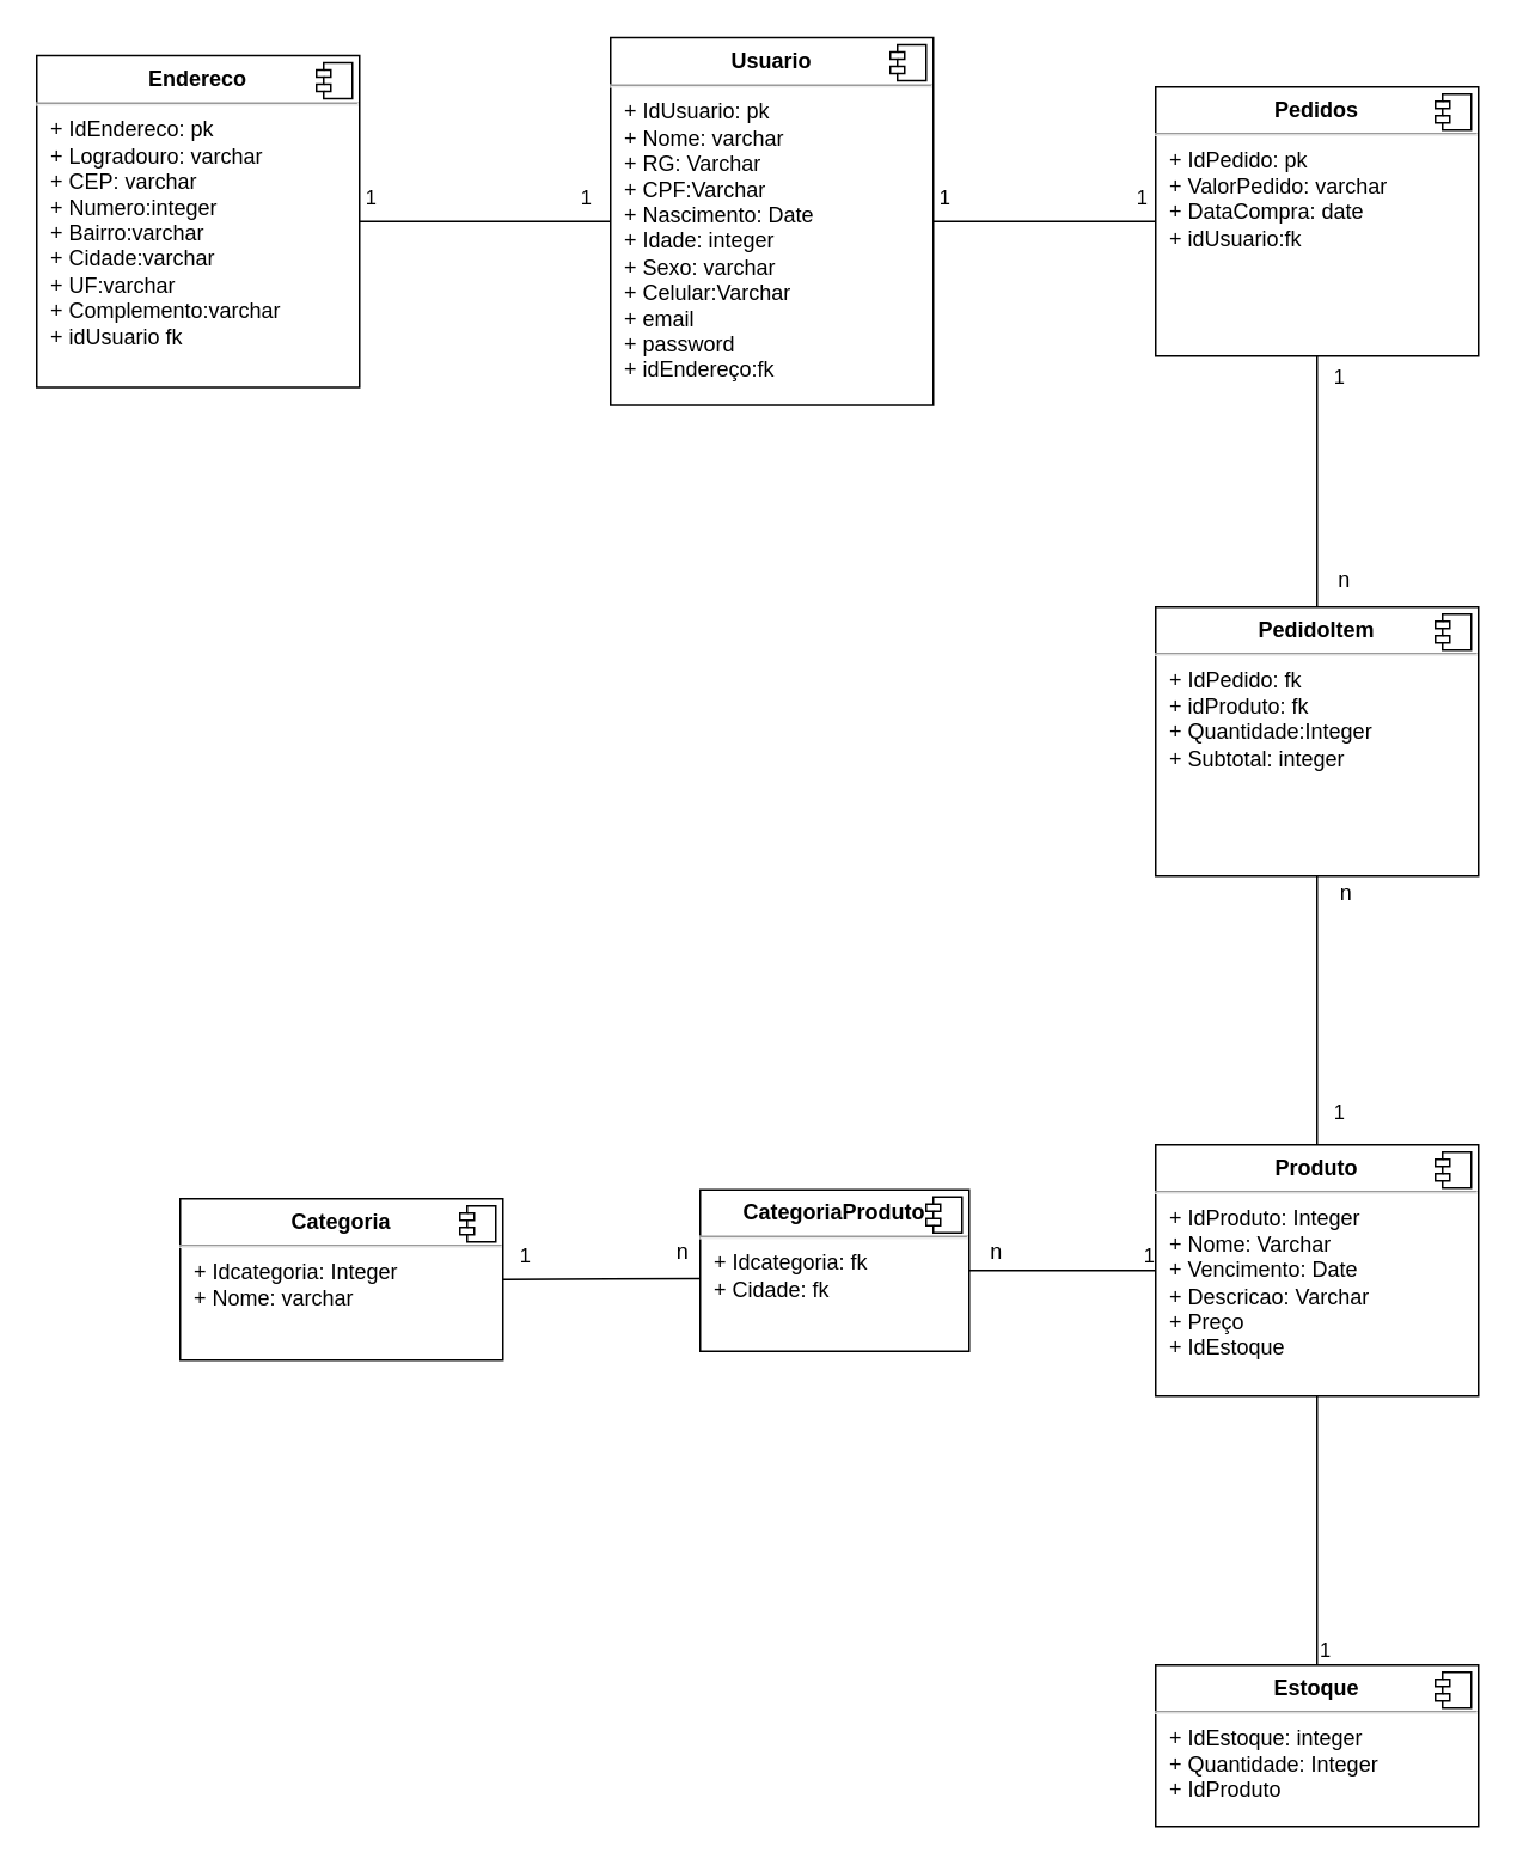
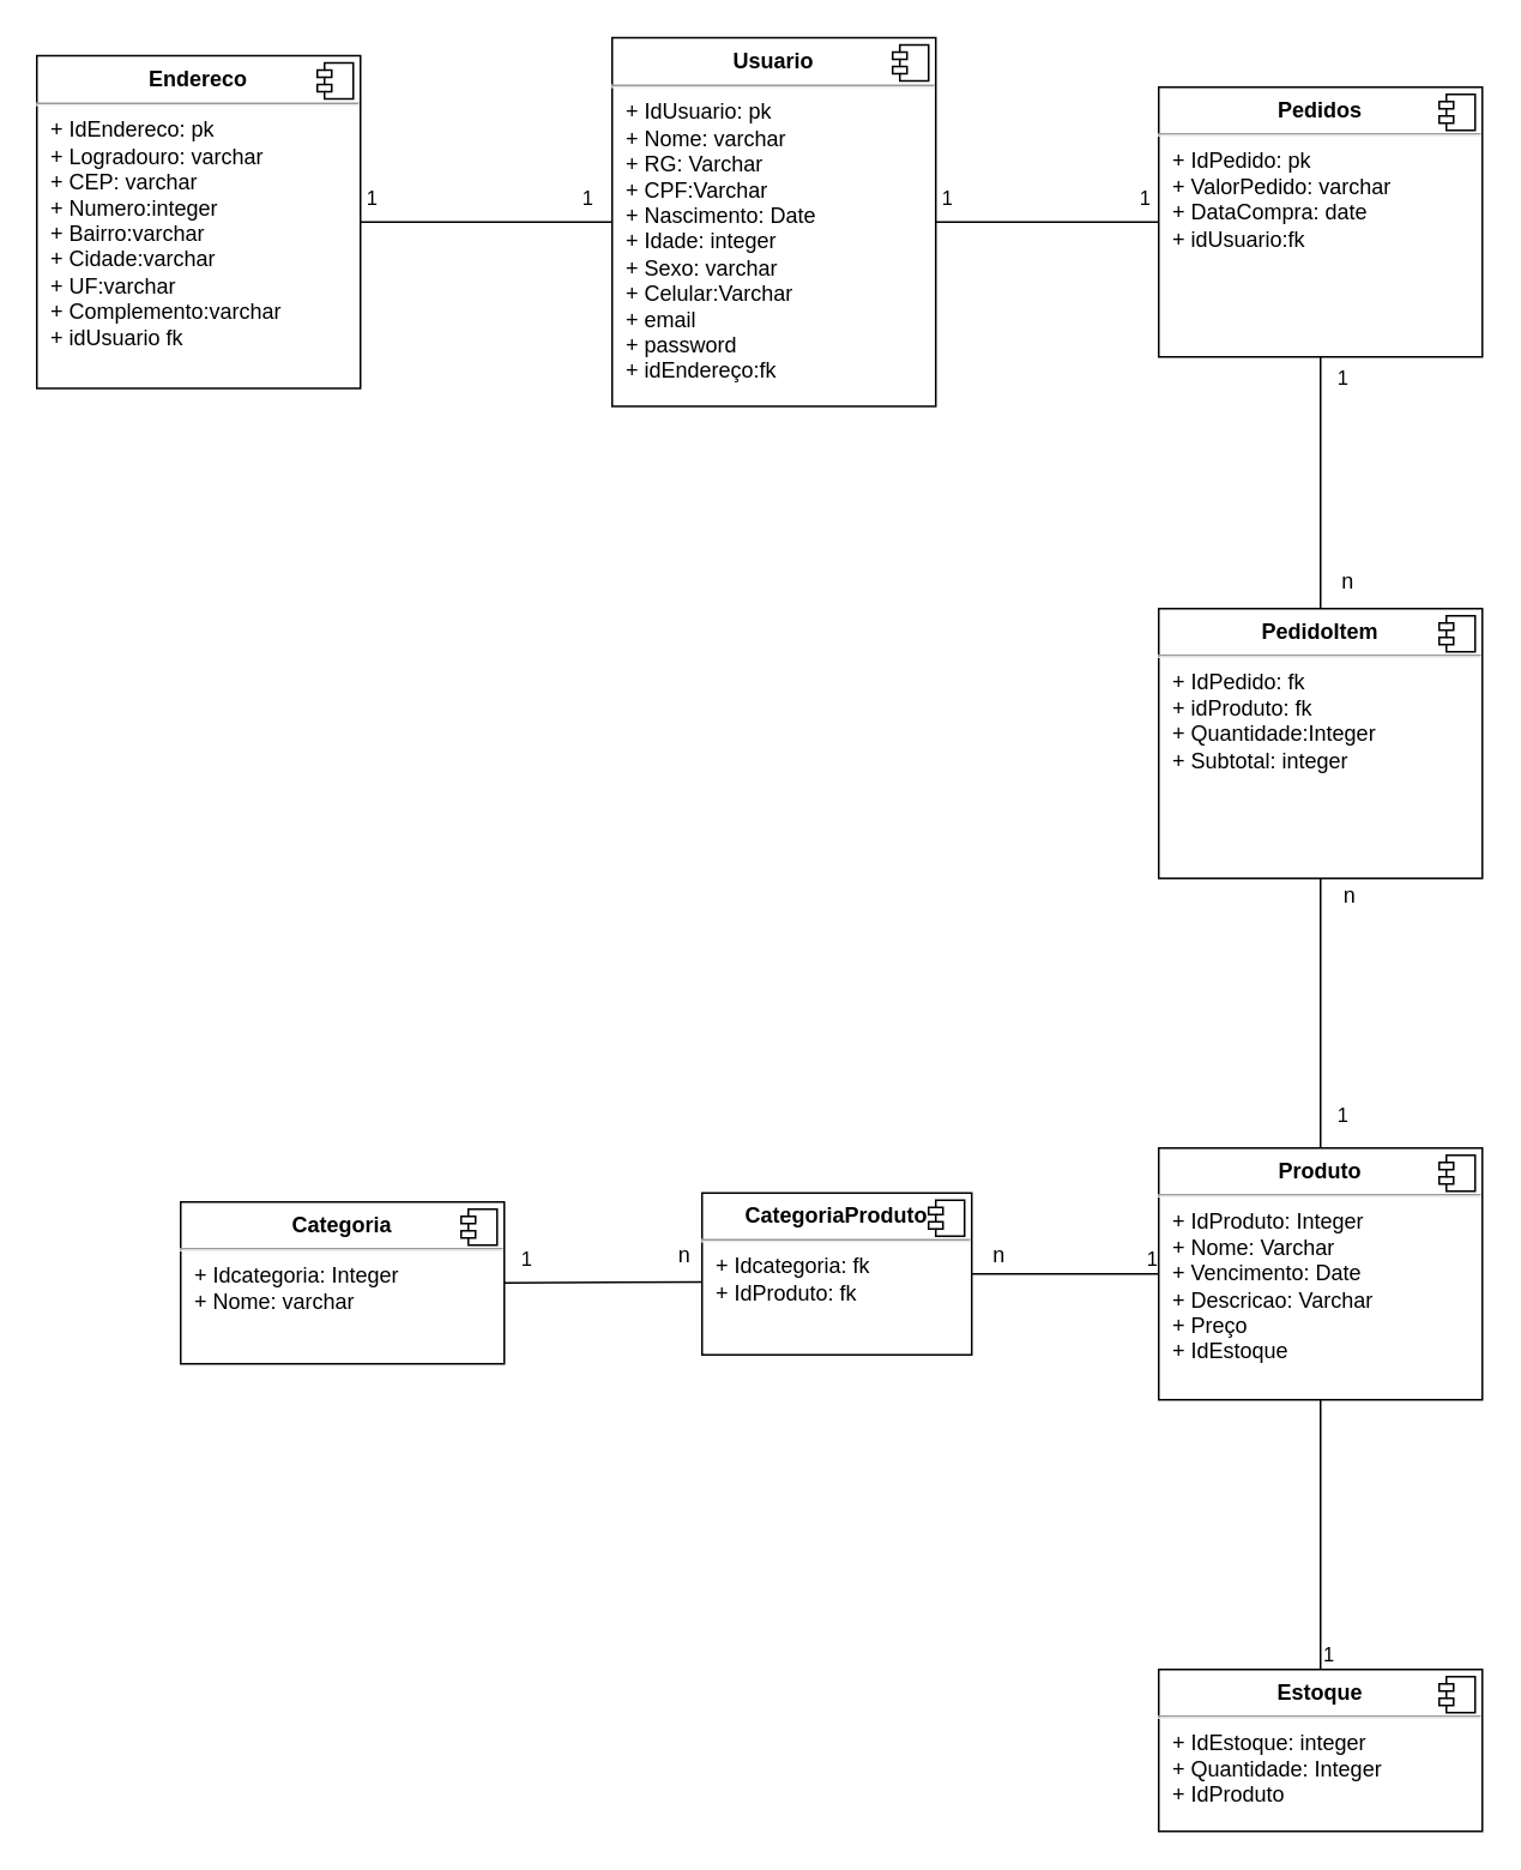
  <mxCell id="0" />
  <mxCell id="1" parent="0" />
  <mxCell id="2" value="&lt;p style=&quot;margin:0px;margin-top:6px;text-align:center;&quot;&gt;&lt;b&gt;Estoque&lt;/b&gt;&lt;br&gt;&lt;/p&gt;&lt;hr&gt;&lt;p style=&quot;margin:0px;margin-left:8px;&quot;&gt;+ IdEstoque: integer&lt;br&gt;+ Quantidade: Integer&lt;/p&gt;&lt;p style=&quot;margin:0px;margin-left:8px;&quot;&gt;+ IdProduto&lt;br&gt;&lt;/p&gt;&lt;p style=&quot;margin:0px;margin-left:8px;&quot;&gt;&lt;br&gt;&lt;/p&gt;" style="align=left;overflow=fill;html=1;dropTarget=0;" parent="1" vertex="1"><mxGeometry x="644" y="928" width="180" height="90" as="geometry" /></mxCell>
  <mxCell id="3" value="" style="shape=component;jettyWidth=8;jettyHeight=4;" parent="2" vertex="1"><mxGeometry x="1" width="20" height="20" relative="1" as="geometry"><mxPoint x="-24" y="4" as="offset" /></mxGeometry></mxCell>
  <mxCell id="4" value="&lt;p style=&quot;margin:0px;margin-top:6px;text-align:center;&quot;&gt;&lt;b&gt;Produto&lt;/b&gt;&lt;/p&gt;&lt;hr&gt;&lt;p style=&quot;margin:0px;margin-left:8px;&quot;&gt;+ IdProduto: Integer&lt;br&gt;+ Nome: Varchar&lt;/p&gt;&lt;p style=&quot;margin:0px;margin-left:8px;&quot;&gt;+ Vencimento: Date&lt;/p&gt;&lt;p style=&quot;margin:0px;margin-left:8px;&quot;&gt;+ Descricao: Varchar&lt;/p&gt;&lt;p style=&quot;margin:0px;margin-left:8px;&quot;&gt;+ Preço&lt;/p&gt;&lt;p style=&quot;margin:0px;margin-left:8px;&quot;&gt;+ IdEstoque&lt;br&gt;&lt;/p&gt;" style="align=left;overflow=fill;html=1;dropTarget=0;" parent="1" vertex="1"><mxGeometry x="644" y="638" width="180" height="140" as="geometry" /></mxCell>
  <mxCell id="5" value="" style="shape=component;jettyWidth=8;jettyHeight=4;" parent="4" vertex="1"><mxGeometry x="1" width="20" height="20" relative="1" as="geometry"><mxPoint x="-24" y="4" as="offset" /></mxGeometry></mxCell>
  <mxCell id="6" value="&lt;p style=&quot;margin:0px;margin-top:6px;text-align:center;&quot;&gt;&lt;b&gt;Categoria&lt;/b&gt;&lt;br&gt;&lt;/p&gt;&lt;hr&gt;&lt;p style=&quot;margin:0px;margin-left:8px;&quot;&gt;+ Idcategoria: Integer&lt;br&gt;+ Nome: varchar&lt;/p&gt;" style="align=left;overflow=fill;html=1;dropTarget=0;" parent="1" vertex="1"><mxGeometry x="100" y="668" width="180" height="90" as="geometry" /></mxCell>
  <mxCell id="7" value="" style="shape=component;jettyWidth=8;jettyHeight=4;" parent="6" vertex="1"><mxGeometry x="1" width="20" height="20" relative="1" as="geometry"><mxPoint x="-24" y="4" as="offset" /></mxGeometry></mxCell>
  <mxCell id="8" value="&lt;p style=&quot;margin:0px;margin-top:6px;text-align:center;&quot;&gt;&lt;b&gt;Pedidos&lt;/b&gt;&lt;br&gt;&lt;/p&gt;&lt;hr&gt;&lt;p style=&quot;margin:0px;margin-left:8px;&quot;&gt;+ IdPedido: pk&lt;br&gt;+ ValorPedido: varchar&lt;/p&gt;&lt;p style=&quot;margin:0px;margin-left:8px;&quot;&gt;+ DataCompra: date&lt;/p&gt;&lt;p style=&quot;margin:0px;margin-left:8px;&quot;&gt;+ idUsuario:fk&lt;br&gt;&lt;/p&gt;" style="align=left;overflow=fill;html=1;dropTarget=0;" parent="1" vertex="1"><mxGeometry x="644" y="48" width="180" height="150" as="geometry" /></mxCell>
  <mxCell id="9" value="" style="shape=component;jettyWidth=8;jettyHeight=4;" parent="8" vertex="1"><mxGeometry x="1" width="20" height="20" relative="1" as="geometry"><mxPoint x="-24" y="4" as="offset" /></mxGeometry></mxCell>
  <mxCell id="10" value="&lt;p style=&quot;margin:0px;margin-top:6px;text-align:center;&quot;&gt;&lt;b&gt;PedidoItem&lt;/b&gt;&lt;br&gt;&lt;/p&gt;&lt;hr&gt;&lt;p style=&quot;margin:0px;margin-left:8px;&quot;&gt;+ IdPedido: fk&lt;br&gt;+ idProduto: fk&lt;/p&gt;&lt;p style=&quot;margin:0px;margin-left:8px;&quot;&gt;+ Quantidade:Integer&lt;/p&gt;&lt;p style=&quot;margin:0px;margin-left:8px;&quot;&gt;+ Subtotal: integer&lt;br&gt;&lt;/p&gt;" style="align=left;overflow=fill;html=1;dropTarget=0;" parent="1" vertex="1"><mxGeometry x="644" y="338" width="180" height="150" as="geometry" /></mxCell>
  <mxCell id="11" value="" style="shape=component;jettyWidth=8;jettyHeight=4;" parent="10" vertex="1"><mxGeometry x="1" width="20" height="20" relative="1" as="geometry"><mxPoint x="-24" y="4" as="offset" /></mxGeometry></mxCell>
  <mxCell id="12" value="" style="endArrow=none;html=1;edgeStyle=orthogonalEdgeStyle;rounded=0;exitX=0.5;exitY=0;exitDx=0;exitDy=0;entryX=0.5;entryY=1;entryDx=0;entryDy=0;" parent="1" source="2" target="4" edge="1"><mxGeometry relative="1" as="geometry"><mxPoint x="650" y="768" as="sourcePoint" /><mxPoint x="810" y="768" as="targetPoint" /></mxGeometry></mxCell>
  <mxCell id="13" value="1" style="edgeLabel;resizable=0;html=1;align=left;verticalAlign=bottom;" parent="12" connectable="0" vertex="1"><mxGeometry x="-1" relative="1" as="geometry" /></mxCell>
  <mxCell id="14" value="" style="endArrow=none;html=1;edgeStyle=orthogonalEdgeStyle;rounded=0;exitX=0.5;exitY=1;exitDx=0;exitDy=0;entryX=0.5;entryY=0;entryDx=0;entryDy=0;" parent="1" source="10" target="4" edge="1"><mxGeometry relative="1" as="geometry"><mxPoint x="650" y="498" as="sourcePoint" /><mxPoint x="810" y="498" as="targetPoint" /></mxGeometry></mxCell>
  <mxCell id="15" value="1" style="edgeLabel;resizable=0;html=1;align=right;verticalAlign=bottom;" parent="14" connectable="0" vertex="1"><mxGeometry x="1" relative="1" as="geometry"><mxPoint x="16" y="-10" as="offset" /></mxGeometry></mxCell>
  <mxCell id="16" value="n" style="text;html=1;align=center;verticalAlign=middle;resizable=0;points=[];autosize=1;strokeColor=none;fillColor=none;" parent="1" vertex="1"><mxGeometry x="735" y="483" width="30" height="30" as="geometry" /></mxCell>
  <mxCell id="17" value="n" style="text;html=1;align=center;verticalAlign=middle;resizable=0;points=[];autosize=1;strokeColor=none;fillColor=none;" parent="1" vertex="1"><mxGeometry x="734" width="30" height="30" as="geometry" y="308" /></mxCell>
  <mxCell id="18" value="" style="endArrow=none;html=1;edgeStyle=orthogonalEdgeStyle;rounded=0;entryX=0.5;entryY=0;entryDx=0;entryDy=0;exitX=0.5;exitY=1;exitDx=0;exitDy=0;" parent="1" source="8" target="10" edge="1"><mxGeometry relative="1" as="geometry"><mxPoint x="730" y="258" as="sourcePoint" /><mxPoint x="734" y="298" as="targetPoint" /></mxGeometry></mxCell>
  <mxCell id="19" value="1" style="edgeLabel;resizable=0;html=1;align=right;verticalAlign=bottom;" parent="18" connectable="0" vertex="1"><mxGeometry x="1" relative="1" as="geometry"><mxPoint x="16" y="-120" as="offset" /></mxGeometry></mxCell>
- <mxCell id="20" value="&lt;p style=&quot;margin:0px;margin-top:6px;text-align:center;&quot;&gt;&lt;b&gt;CategoriaProduto&lt;/b&gt;&lt;br&gt;&lt;/p&gt;&lt;hr&gt;&lt;p style=&quot;margin:0px;margin-left:8px;&quot;&gt;+ Idcategoria: fk&lt;br&gt;+ Cidade: fk&lt;/p&gt;" style="align=left;overflow=fill;html=1;dropTarget=0;" parent="1" vertex="1"><mxGeometry x="390" y="663" width="150" height="90" as="geometry" /></mxCell>
+ <mxCell id="20" value="&lt;p style=&quot;margin:0px;margin-top:6px;text-align:center;&quot;&gt;&lt;b&gt;CategoriaProduto&lt;/b&gt;&lt;br&gt;&lt;/p&gt;&lt;hr&gt;&lt;p style=&quot;margin:0px;margin-left:8px;&quot;&gt;+ Idcategoria: fk&lt;br&gt;+ IdProduto: fk&lt;/p&gt;" style="align=left;overflow=fill;html=1;dropTarget=0;" parent="1" vertex="1"><mxGeometry x="390" y="663" width="150" height="90" as="geometry" /></mxCell>
  <mxCell id="21" value="" style="shape=component;jettyWidth=8;jettyHeight=4;" parent="20" vertex="1"><mxGeometry x="1" width="20" height="20" relative="1" as="geometry"><mxPoint x="-24" y="4" as="offset" /></mxGeometry></mxCell>
  <mxCell id="22" value="" style="endArrow=none;html=1;edgeStyle=orthogonalEdgeStyle;rounded=0;exitX=0;exitY=0.5;exitDx=0;exitDy=0;entryX=1;entryY=0.5;entryDx=0;entryDy=0;" parent="1" source="4" target="20" edge="1"><mxGeometry relative="1" as="geometry"><mxPoint x="500" y="758" as="sourcePoint" /><mxPoint x="500" y="908" as="targetPoint" /></mxGeometry></mxCell>
  <mxCell id="23" value="1" style="edgeLabel;resizable=0;html=1;align=right;verticalAlign=bottom;" parent="22" connectable="0" vertex="1"><mxGeometry x="1" relative="1" as="geometry"><mxPoint x="104" as="offset" /></mxGeometry></mxCell>
  <mxCell id="24" value="" style="endArrow=none;html=1;edgeStyle=orthogonalEdgeStyle;rounded=0;exitX=0;exitY=0.5;exitDx=0;exitDy=0;entryX=1;entryY=0.5;entryDx=0;entryDy=0;" parent="1" target="6" edge="1"><mxGeometry relative="1" as="geometry"><mxPoint x="390" y="712.5" as="sourcePoint" /><mxPoint x="286" y="712.5" as="targetPoint" /></mxGeometry></mxCell>
  <mxCell id="25" value="1" style="edgeLabel;resizable=0;html=1;align=right;verticalAlign=bottom;" parent="24" connectable="0" vertex="1"><mxGeometry x="1" relative="1" as="geometry"><mxPoint x="16" y="-5" as="offset" /></mxGeometry></mxCell>
  <mxCell id="26" value="n" style="text;html=1;align=center;verticalAlign=middle;resizable=0;points=[];autosize=1;strokeColor=none;fillColor=none;" parent="1" vertex="1"><mxGeometry x="365" y="683" width="30" height="30" as="geometry" /></mxCell>
  <mxCell id="27" value="n" style="text;html=1;align=center;verticalAlign=middle;resizable=0;points=[];autosize=1;strokeColor=none;fillColor=none;" parent="1" vertex="1"><mxGeometry x="540" y="683" width="30" height="30" as="geometry" /></mxCell>
  <mxCell id="28" value="&lt;p style=&quot;margin:0px;margin-top:6px;text-align:center;&quot;&gt;&lt;b&gt;Usuario&lt;/b&gt;&lt;br&gt;&lt;/p&gt;&lt;hr&gt;&lt;p style=&quot;margin:0px;margin-left:8px;&quot;&gt;+ IdUsuario: pk&lt;br&gt;+ Nome: varchar&lt;/p&gt;&lt;p style=&quot;margin:0px;margin-left:8px;&quot;&gt;+ RG: Varchar&lt;/p&gt;&lt;p style=&quot;margin:0px;margin-left:8px;&quot;&gt;+ CPF:Varchar&lt;/p&gt;&lt;p style=&quot;margin:0px;margin-left:8px;&quot;&gt;+ Nascimento: Date&lt;/p&gt;&lt;p style=&quot;margin:0px;margin-left:8px;&quot;&gt;+ Idade: integer&lt;/p&gt;&lt;p style=&quot;margin:0px;margin-left:8px;&quot;&gt;+ Sexo: varchar&lt;/p&gt;&lt;p style=&quot;margin:0px;margin-left:8px;&quot;&gt;+ Celular:Varchar&lt;/p&gt;&lt;p style=&quot;margin:0px;margin-left:8px;&quot;&gt;+ email&lt;/p&gt;&lt;p style=&quot;margin:0px;margin-left:8px;&quot;&gt;+ password&lt;br&gt;&lt;/p&gt;&lt;p style=&quot;margin:0px;margin-left:8px;&quot;&gt;+ idEndereço:fk&lt;br&gt;&lt;/p&gt;" style="align=left;overflow=fill;html=1;dropTarget=0;" parent="1" vertex="1"><mxGeometry x="340" y="20.5" width="180" height="205" as="geometry" /></mxCell>
  <mxCell id="29" value="" style="shape=component;jettyWidth=8;jettyHeight=4;" parent="28" vertex="1"><mxGeometry x="1" width="20" height="20" relative="1" as="geometry"><mxPoint x="-24" y="4" as="offset" /></mxGeometry></mxCell>
  <mxCell id="30" value="" style="endArrow=none;html=1;edgeStyle=orthogonalEdgeStyle;rounded=0;entryX=1;entryY=0.5;entryDx=0;entryDy=0;exitX=0;exitY=0.5;exitDx=0;exitDy=0;" parent="1" source="8" target="28" edge="1"><mxGeometry relative="1" as="geometry"><mxPoint x="600" y="118" as="sourcePoint" /><mxPoint x="390" y="123" as="targetPoint" /></mxGeometry></mxCell>
  <mxCell id="31" value="1" style="edgeLabel;resizable=0;html=1;align=right;verticalAlign=bottom;" parent="30" connectable="0" vertex="1"><mxGeometry x="1" relative="1" as="geometry"><mxPoint x="120" y="-5" as="offset" /></mxGeometry></mxCell>
  <mxCell id="32" value="1" style="edgeLabel;resizable=0;html=1;align=right;verticalAlign=bottom;" parent="30" connectable="0" vertex="1"><mxGeometry x="1" relative="1" as="geometry"><mxPoint x="10" y="-5" as="offset" /></mxGeometry></mxCell>
  <mxCell id="33" value="&lt;p style=&quot;margin:0px;margin-top:6px;text-align:center;&quot;&gt;&lt;b&gt;Endereco&lt;/b&gt;&lt;br&gt;&lt;/p&gt;&lt;hr&gt;&lt;p style=&quot;margin:0px;margin-left:8px;&quot;&gt;+ IdEndereco: pk&lt;br&gt;+ Logradouro: varchar&lt;/p&gt;&lt;p style=&quot;margin:0px;margin-left:8px;&quot;&gt;+ CEP: varchar&lt;/p&gt;&lt;p style=&quot;margin:0px;margin-left:8px;&quot;&gt;+ Numero:integer&lt;/p&gt;&lt;p style=&quot;margin:0px;margin-left:8px;&quot;&gt;+ Bairro:varchar&lt;/p&gt;&lt;p style=&quot;margin:0px;margin-left:8px;&quot;&gt;+ Cidade:varchar&lt;/p&gt;&lt;p style=&quot;margin:0px;margin-left:8px;&quot;&gt;+ UF:varchar&lt;/p&gt;&lt;p style=&quot;margin:0px;margin-left:8px;&quot;&gt;+ Complemento:varchar&lt;br&gt;&lt;/p&gt;&lt;p style=&quot;margin:0px;margin-left:8px;&quot;&gt;+ idUsuario fk&lt;br&gt;&lt;/p&gt;" style="align=left;overflow=fill;html=1;dropTarget=0;" parent="1" vertex="1"><mxGeometry x="20" y="30.5" width="180" height="185" as="geometry" /></mxCell>
  <mxCell id="34" value="" style="shape=component;jettyWidth=8;jettyHeight=4;" parent="33" vertex="1"><mxGeometry x="1" width="20" height="20" relative="1" as="geometry"><mxPoint x="-24" y="4" as="offset" /></mxGeometry></mxCell>
  <mxCell id="35" value="" style="endArrow=none;html=1;edgeStyle=orthogonalEdgeStyle;rounded=0;entryX=1;entryY=0.5;entryDx=0;entryDy=0;exitX=0;exitY=0.5;exitDx=0;exitDy=0;" parent="1" source="28" target="33" edge="1"><mxGeometry relative="1" as="geometry"><mxPoint x="280" y="122.5" as="sourcePoint" /><mxPoint x="156" y="122.5" as="targetPoint" /></mxGeometry></mxCell>
  <mxCell id="36" value="1" style="edgeLabel;resizable=0;html=1;align=right;verticalAlign=bottom;" parent="35" connectable="0" vertex="1"><mxGeometry x="1" relative="1" as="geometry"><mxPoint x="130" y="-5" as="offset" /></mxGeometry></mxCell>
  <mxCell id="37" value="1" style="edgeLabel;resizable=0;html=1;align=right;verticalAlign=bottom;" parent="35" connectable="0" vertex="1"><mxGeometry x="1" relative="1" as="geometry"><mxPoint x="10" y="-5" as="offset" /></mxGeometry></mxCell>
